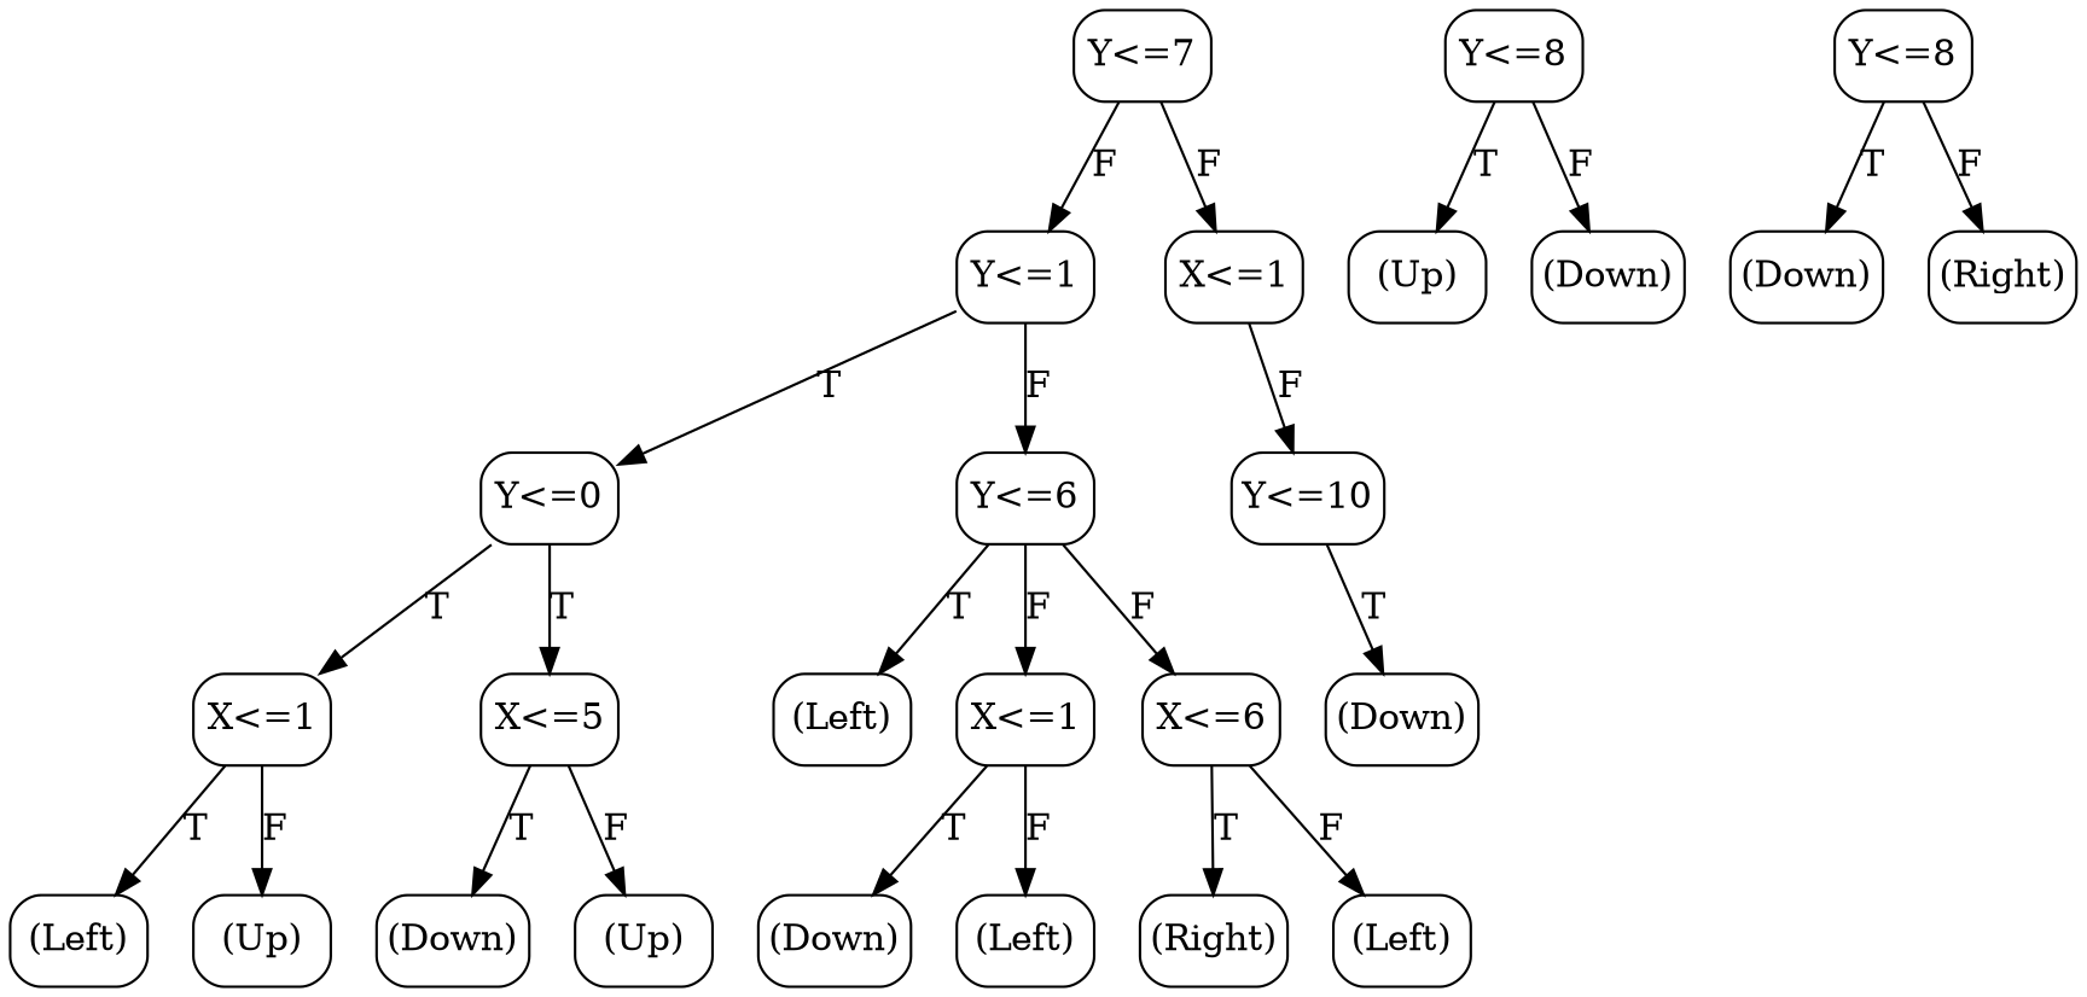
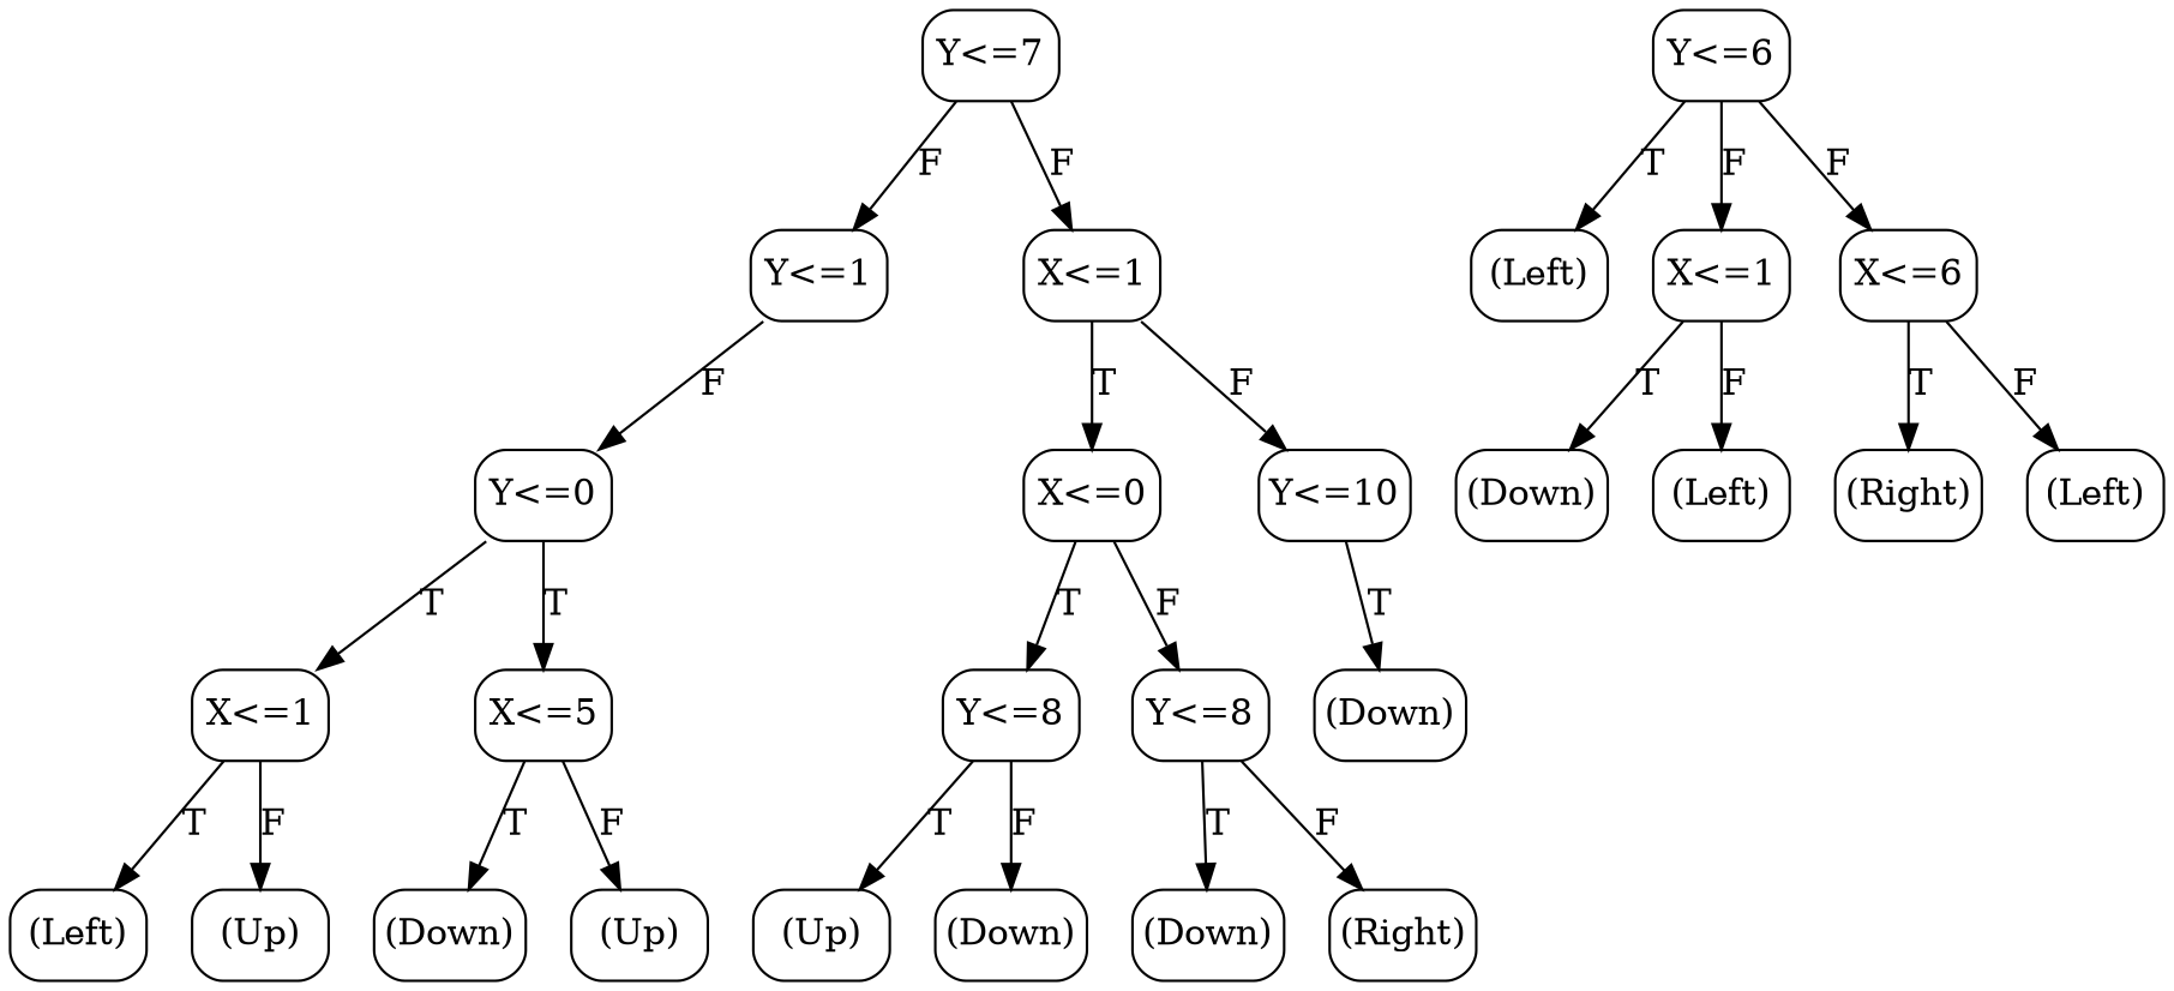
  digraph {
    node [margin="0.05,0.05" shape=box style=rounded]
    n1 [label="(Left)"]
    n2 [label="(Up)"]
    n3 [label="X<=1"]
    n4 [label="(Down)"]
    n5 [label="(Up)"]
    n6 [label="X<=5"]
    n7 [label="Y<=0"]
    n8 [label="(Left)"]
    n9 [label="(Down)"]
    n10 [label="(Left)"]
    n11 [label="X<=1"]
    n12 [label="Y<=6"]
    n13 [label="X<=6"]
    n14 [label="Y<=1"]
    n15 [label="(Up)"]
    n16 [label="(Down)"]
    n17 [label="Y<=8"]
    n18 [label="(Down)"]
    n19 [label="(Right)"]
    n20 [label="Y<=8"]
+   n21 [label="X<=0"]
    n22 [label="(Down)"]
    n23 [label="(Right)"]
    n24 [label="(Left)"]
    n25 [label="Y<=10"]
    n26 [label="X<=1"]
    n27 [label="Y<=7"]
    n3 -> n1 [label=T]
    n3 -> n2 [label=F]
    n6 -> n4 [label=T]
    n6 -> n5 [label=F]
    n7 -> n3 [label=T]
    n7 -> n6 [label=T]
    n11 -> n9 [label=T]
    n11 -> n10 [label=F]
    n12 -> n8 [label=T]
    n12 -> n11 [label=F]
    n12 -> n13 [label=F]
    n13 -> n23 [label=T]
    n13 -> n24 [label=F]
-   n14 -> n7 [label=T]
-   n14 -> n12 [label=F]
+   n14 -> n7 [label=F]
    n17 -> n15 [label=T]
    n17 -> n16 [label=F]
    n20 -> n18 [label=T]
    n20 -> n19 [label=F]
+   n21 -> n17 [label=T]
+   n21 -> n20 [label=F]
    n25 -> n22 [label=T]
+   n26 -> n21 [label=T]
    n26 -> n25 [label=F]
    n27 -> n14 [label=F]
    n27 -> n26 [label=F]
  }
